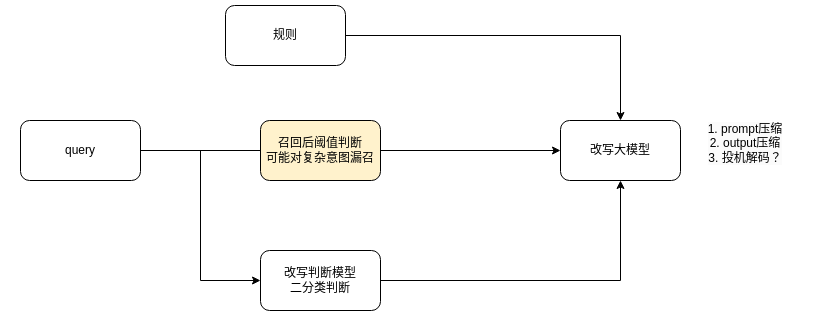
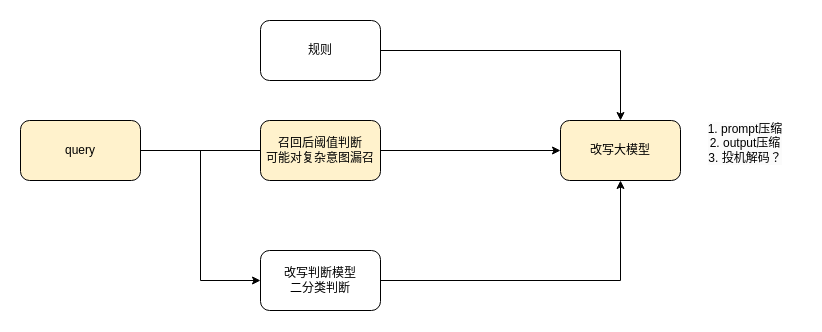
  <mxCell id="0" />
  <mxCell id="1" parent="0" />
  <mxCell id="2" style="edgeStyle=orthogonalEdgeStyle;rounded=0;orthogonalLoop=1;jettySize=auto;html=1;entryX=0;entryY=0.5;entryDx=0;entryDy=0;" edge="1" parent="1" source="4" target="7"><mxGeometry relative="1" as="geometry" /></mxCell>
  <mxCell id="3" value="" style="edgeStyle=orthogonalEdgeStyle;rounded=0;orthogonalLoop=1;jettySize=auto;html=1;endArrow=none;" edge="1" parent="1" source="4" target="10"><mxGeometry relative="1" as="geometry" /></mxCell>
- <mxCell id="4" value="query" style="rounded=1;whiteSpace=wrap;html=1;" vertex="1" parent="1"><mxGeometry x="20" y="120" width="120" height="60" as="geometry" /></mxCell>
- <mxCell id="5" value="改写大模型" style="whiteSpace=wrap;html=1;rounded=1;" vertex="1" parent="1"><mxGeometry x="560" y="120" width="120" height="60" as="geometry" /></mxCell>
+ <mxCell id="4" value="query" style="rounded=1;whiteSpace=wrap;html=1;fillColor=#fff2cc;" vertex="1" parent="1"><mxGeometry x="20" y="120" width="120" height="60" as="geometry" /></mxCell>
+ <mxCell id="5" value="改写大模型" style="whiteSpace=wrap;html=1;rounded=1;fillColor=#fff2cc;" vertex="1" parent="1"><mxGeometry x="560" y="120" width="120" height="60" as="geometry" /></mxCell>
  <mxCell id="6" style="edgeStyle=orthogonalEdgeStyle;rounded=0;orthogonalLoop=1;jettySize=auto;html=1;entryX=0.5;entryY=1;entryDx=0;entryDy=0;" edge="1" parent="1" source="7" target="5"><mxGeometry relative="1" as="geometry" /></mxCell>
  <mxCell id="7" value="改写判断模型&lt;div&gt;二分类判断&lt;/div&gt;" style="rounded=1;whiteSpace=wrap;html=1;" vertex="1" parent="1"><mxGeometry x="260" y="250" width="120" height="60" as="geometry" /></mxCell>
  <mxCell id="8" value="&#10;&lt;span style=&quot;color: rgb(0, 0, 0); font-family: Helvetica; font-size: 12px; font-style: normal; font-variant-ligatures: normal; font-variant-caps: normal; font-weight: 400; letter-spacing: normal; orphans: 2; text-align: center; text-indent: 0px; text-transform: none; widows: 2; word-spacing: 0px; -webkit-text-stroke-width: 0px; white-space: normal; background-color: rgb(251, 251, 251); text-decoration-thickness: initial; text-decoration-style: initial; text-decoration-color: initial; display: inline !important; float: none;&quot;&gt;1. prompt压缩&lt;/span&gt;&lt;div style=&quot;forced-color-adjust: none; color: rgb(0, 0, 0); font-family: Helvetica; font-size: 12px; font-style: normal; font-variant-ligatures: normal; font-variant-caps: normal; font-weight: 400; letter-spacing: normal; orphans: 2; text-align: center; text-indent: 0px; text-transform: none; widows: 2; word-spacing: 0px; -webkit-text-stroke-width: 0px; white-space: normal; background-color: rgb(251, 251, 251); text-decoration-thickness: initial; text-decoration-style: initial; text-decoration-color: initial;&quot;&gt;2. output压缩&lt;/div&gt;&lt;div style=&quot;forced-color-adjust: none; color: rgb(0, 0, 0); font-family: Helvetica; font-size: 12px; font-style: normal; font-variant-ligatures: normal; font-variant-caps: normal; font-weight: 400; letter-spacing: normal; orphans: 2; text-align: center; text-indent: 0px; text-transform: none; widows: 2; word-spacing: 0px; -webkit-text-stroke-width: 0px; white-space: normal; background-color: rgb(251, 251, 251); text-decoration-thickness: initial; text-decoration-style: initial; text-decoration-color: initial;&quot;&gt;3. 投机解码？&lt;/div&gt;&#10;&#10;" style="text;html=1;align=center;verticalAlign=middle;whiteSpace=wrap;rounded=0;" vertex="1" parent="1"><mxGeometry x="690" y="135" width="110" height="30" as="geometry" /></mxCell>
  <mxCell id="9" style="edgeStyle=orthogonalEdgeStyle;rounded=0;orthogonalLoop=1;jettySize=auto;html=1;" edge="1" parent="1" source="10" target="5"><mxGeometry relative="1" as="geometry" /></mxCell>
  <mxCell id="10" value="召回后阈值判断&lt;div&gt;可能对复杂意图漏召&lt;/div&gt;" style="rounded=1;whiteSpace=wrap;html=1;fillColor=#fff2cc;" vertex="1" parent="1"><mxGeometry x="260" y="120" width="120" height="60" as="geometry" /></mxCell>
  <mxCell id="11" style="edgeStyle=orthogonalEdgeStyle;rounded=0;orthogonalLoop=1;jettySize=auto;html=1;" edge="1" parent="1" source="12" target="5"><mxGeometry relative="1" as="geometry" /></mxCell>
- <mxCell id="12" value="规则" style="rounded=1;whiteSpace=wrap;html=1;" vertex="1" parent="1"><mxGeometry x="225" y="5" width="120" height="60" as="geometry" /></mxCell>
+ <mxCell id="12" value="规则" style="rounded=1;whiteSpace=wrap;html=1;" vertex="1" parent="1"><mxGeometry x="260" y="20" width="120" height="60" as="geometry" /></mxCell>
